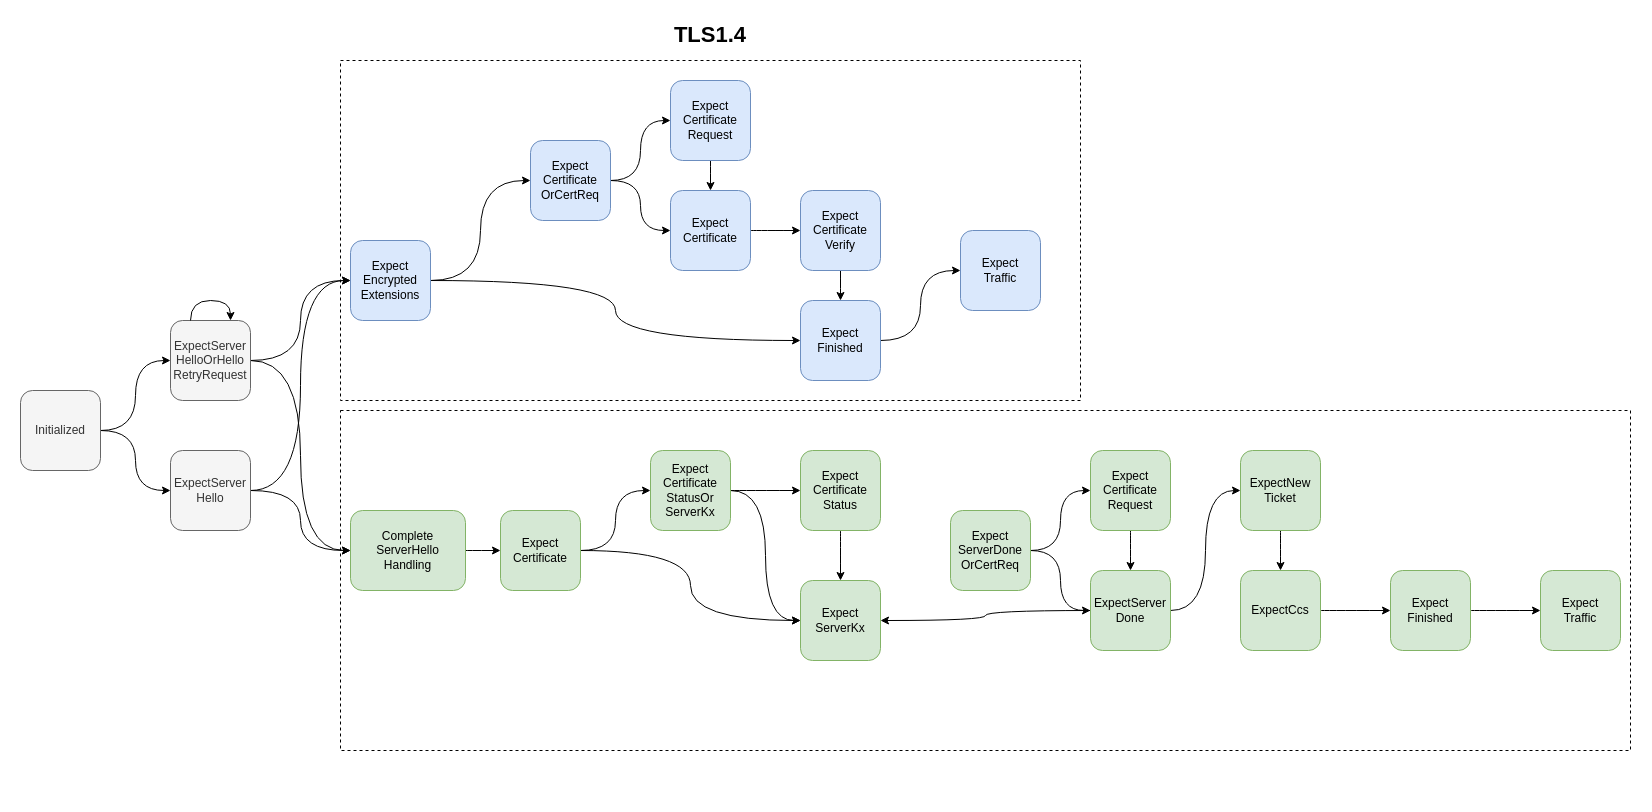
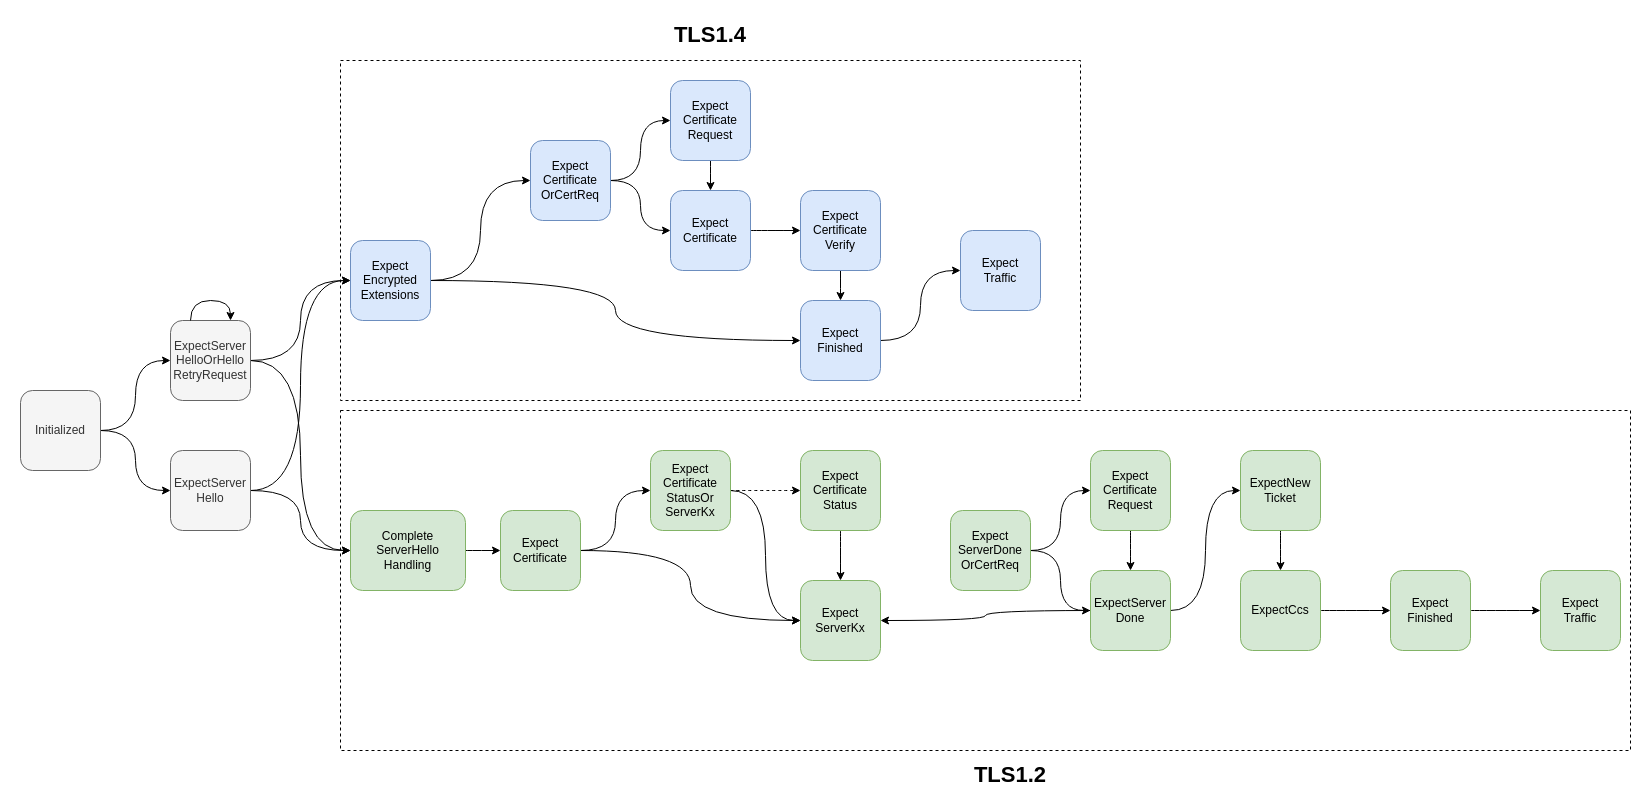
  <mxCell id="0" />
  <mxCell id="1" parent="0" />
  <mxCell id="2" style="edgeStyle=orthogonalEdgeStyle;curved=1;rounded=0;orthogonalLoop=1;jettySize=auto;html=1;exitX=1;exitY=0.5;exitDx=0;exitDy=0;entryX=0;entryY=0.5;entryDx=0;entryDy=0;" edge="1" parent="1" source="4" target="10"><mxGeometry relative="1" as="geometry" /></mxCell>
  <mxCell id="3" style="edgeStyle=orthogonalEdgeStyle;curved=1;rounded=0;orthogonalLoop=1;jettySize=auto;html=1;exitX=1;exitY=0.5;exitDx=0;exitDy=0;entryX=0;entryY=0.5;entryDx=0;entryDy=0;" edge="1" parent="1" source="4" target="7"><mxGeometry relative="1" as="geometry" /></mxCell>
  <mxCell id="4" value="Initialized" style="rounded=1;whiteSpace=wrap;html=1;fillColor=#f5f5f5;fontColor=#333333;strokeColor=#666666;" vertex="1" parent="1"><mxGeometry x="20" y="390" width="80" height="80" as="geometry" /></mxCell>
  <mxCell id="5" style="edgeStyle=orthogonalEdgeStyle;curved=1;rounded=0;orthogonalLoop=1;jettySize=auto;html=1;exitX=1;exitY=0.5;exitDx=0;exitDy=0;entryX=0;entryY=0.5;entryDx=0;entryDy=0;" edge="1" parent="1" source="7" target="15"><mxGeometry relative="1" as="geometry" /></mxCell>
  <mxCell id="6" style="edgeStyle=orthogonalEdgeStyle;curved=1;rounded=0;orthogonalLoop=1;jettySize=auto;html=1;exitX=1;exitY=0.5;exitDx=0;exitDy=0;entryX=0;entryY=0.5;entryDx=0;entryDy=0;" edge="1" parent="1" source="7" target="12"><mxGeometry relative="1" as="geometry" /></mxCell>
  <mxCell id="7" value="ExpectServer&lt;br&gt;Hello" style="rounded=1;whiteSpace=wrap;html=1;fillColor=#f5f5f5;fontColor=#333333;strokeColor=#666666;" vertex="1" parent="1"><mxGeometry x="170" y="450" width="80" height="80" as="geometry" /></mxCell>
  <mxCell id="8" style="edgeStyle=orthogonalEdgeStyle;curved=1;rounded=0;orthogonalLoop=1;jettySize=auto;html=1;exitX=1;exitY=0.5;exitDx=0;exitDy=0;entryX=0;entryY=0.5;entryDx=0;entryDy=0;" edge="1" parent="1" source="10" target="12"><mxGeometry relative="1" as="geometry" /></mxCell>
  <mxCell id="9" style="edgeStyle=orthogonalEdgeStyle;curved=1;rounded=0;orthogonalLoop=1;jettySize=auto;html=1;exitX=1;exitY=0.5;exitDx=0;exitDy=0;entryX=0;entryY=0.5;entryDx=0;entryDy=0;" edge="1" parent="1" source="10" target="15"><mxGeometry relative="1" as="geometry" /></mxCell>
  <mxCell id="10" value="ExpectServer&lt;br&gt;HelloOrHello&lt;br&gt;RetryRequest" style="rounded=1;whiteSpace=wrap;html=1;fillColor=#f5f5f5;fontColor=#333333;strokeColor=#666666;" vertex="1" parent="1"><mxGeometry x="170" y="320" width="80" height="80" as="geometry" /></mxCell>
  <mxCell id="11" style="edgeStyle=orthogonalEdgeStyle;curved=1;rounded=0;orthogonalLoop=1;jettySize=auto;html=1;exitX=1;exitY=0.5;exitDx=0;exitDy=0;entryX=0;entryY=0.5;entryDx=0;entryDy=0;" edge="1" parent="1" source="12" target="19"><mxGeometry relative="1" as="geometry" /></mxCell>
  <mxCell id="12" value="Complete&lt;br&gt;ServerHello&lt;br&gt;Handling" style="rounded=1;whiteSpace=wrap;html=1;fillColor=#d5e8d4;strokeColor=#82b366;" vertex="1" parent="1"><mxGeometry x="350" y="510" width="115" height="80" as="geometry" /></mxCell>
  <mxCell id="13" style="edgeStyle=orthogonalEdgeStyle;curved=1;rounded=0;orthogonalLoop=1;jettySize=auto;html=1;entryX=0;entryY=0.5;entryDx=0;entryDy=0;" edge="1" parent="1" source="15" target="45"><mxGeometry relative="1" as="geometry" /></mxCell>
  <mxCell id="14" style="edgeStyle=orthogonalEdgeStyle;curved=1;rounded=0;orthogonalLoop=1;jettySize=auto;html=1;entryX=0;entryY=0.5;entryDx=0;entryDy=0;" edge="1" parent="1" source="15" target="42"><mxGeometry relative="1" as="geometry" /></mxCell>
  <mxCell id="15" value="Expect&lt;br&gt;Encrypted&lt;br&gt;Extensions" style="rounded=1;whiteSpace=wrap;html=1;fillColor=#dae8fc;strokeColor=#6c8ebf;" vertex="1" parent="1"><mxGeometry x="350" y="240" width="80" height="80" as="geometry" /></mxCell>
  <mxCell id="16" style="edgeStyle=orthogonalEdgeStyle;rounded=0;orthogonalLoop=1;jettySize=auto;html=1;exitX=0.25;exitY=0;exitDx=0;exitDy=0;entryX=0.75;entryY=0;entryDx=0;entryDy=0;curved=1;" edge="1" parent="1" source="10" target="10"><mxGeometry relative="1" as="geometry"><Array as="points"><mxPoint x="190" y="300" /><mxPoint x="230" y="300" /></Array></mxGeometry></mxCell>
  <mxCell id="17" style="edgeStyle=orthogonalEdgeStyle;curved=1;rounded=0;orthogonalLoop=1;jettySize=auto;html=1;exitX=1;exitY=0.5;exitDx=0;exitDy=0;entryX=0;entryY=0.5;entryDx=0;entryDy=0;" edge="1" parent="1" source="19" target="23"><mxGeometry relative="1" as="geometry" /></mxCell>
  <mxCell id="18" style="edgeStyle=orthogonalEdgeStyle;curved=1;rounded=0;orthogonalLoop=1;jettySize=auto;html=1;entryX=0;entryY=0.5;entryDx=0;entryDy=0;" edge="1" parent="1" source="19" target="20"><mxGeometry relative="1" as="geometry" /></mxCell>
  <mxCell id="19" value="Expect&lt;br&gt;Certificate" style="rounded=1;whiteSpace=wrap;html=1;fillColor=#d5e8d4;strokeColor=#82b366;" vertex="1" parent="1"><mxGeometry x="500" y="510" width="80" height="80" as="geometry" /></mxCell>
  <mxCell id="20" value="Expect&lt;br&gt;ServerKx" style="rounded=1;whiteSpace=wrap;html=1;fillColor=#d5e8d4;strokeColor=#82b366;" vertex="1" parent="1"><mxGeometry x="800" y="580" width="80" height="80" as="geometry" /></mxCell>
- <mxCell id="21" style="edgeStyle=orthogonalEdgeStyle;curved=1;rounded=0;orthogonalLoop=1;jettySize=auto;html=1;entryX=0;entryY=0.5;entryDx=0;entryDy=0;" edge="1" parent="1" source="23" target="25"><mxGeometry relative="1" as="geometry" /></mxCell>
+ <mxCell id="21" style="edgeStyle=orthogonalEdgeStyle;curved=1;rounded=0;orthogonalLoop=1;jettySize=auto;html=1;entryX=0;entryY=0.5;entryDx=0;entryDy=0;dashed=1;" edge="1" parent="1" source="23" target="25"><mxGeometry relative="1" as="geometry" /></mxCell>
  <mxCell id="22" style="edgeStyle=orthogonalEdgeStyle;curved=1;rounded=0;orthogonalLoop=1;jettySize=auto;html=1;entryX=0;entryY=0.5;entryDx=0;entryDy=0;" edge="1" parent="1" source="23" target="20"><mxGeometry relative="1" as="geometry" /></mxCell>
  <mxCell id="23" value="Expect&lt;br&gt;Certificate&lt;br&gt;StatusOr&lt;br&gt;ServerKx" style="rounded=1;whiteSpace=wrap;html=1;fillColor=#d5e8d4;strokeColor=#82b366;" vertex="1" parent="1"><mxGeometry x="650" y="450" width="80" height="80" as="geometry" /></mxCell>
  <mxCell id="24" style="edgeStyle=orthogonalEdgeStyle;curved=1;rounded=0;orthogonalLoop=1;jettySize=auto;html=1;entryX=0.5;entryY=0;entryDx=0;entryDy=0;" edge="1" parent="1" source="25" target="20"><mxGeometry relative="1" as="geometry" /></mxCell>
  <mxCell id="25" value="Expect&lt;br&gt;Certificate&lt;br&gt;Status" style="rounded=1;whiteSpace=wrap;html=1;fillColor=#d5e8d4;strokeColor=#82b366;" vertex="1" parent="1"><mxGeometry x="800" y="450" width="80" height="80" as="geometry" /></mxCell>
  <mxCell id="26" style="edgeStyle=orthogonalEdgeStyle;curved=1;rounded=0;orthogonalLoop=1;jettySize=auto;html=1;entryX=0;entryY=0.5;entryDx=0;entryDy=0;" edge="1" parent="1" source="28" target="33"><mxGeometry relative="1" as="geometry" /></mxCell>
  <mxCell id="27" style="edgeStyle=orthogonalEdgeStyle;curved=1;rounded=0;orthogonalLoop=1;jettySize=auto;html=1;entryX=0;entryY=0.5;entryDx=0;entryDy=0;" edge="1" parent="1" source="28" target="30"><mxGeometry relative="1" as="geometry" /></mxCell>
  <mxCell id="28" value="Expect&lt;br&gt;ServerDone&lt;br&gt;OrCertReq" style="rounded=1;whiteSpace=wrap;html=1;fillColor=#d5e8d4;strokeColor=#82b366;" vertex="1" parent="1"><mxGeometry x="950" y="510" width="80" height="80" as="geometry" /></mxCell>
  <mxCell id="29" style="edgeStyle=orthogonalEdgeStyle;curved=1;rounded=0;orthogonalLoop=1;jettySize=auto;html=1;entryX=0.5;entryY=0;entryDx=0;entryDy=0;" edge="1" parent="1" source="30" target="33"><mxGeometry relative="1" as="geometry" /></mxCell>
  <mxCell id="30" value="Expect&lt;br&gt;Certificate&lt;br&gt;Request" style="rounded=1;whiteSpace=wrap;html=1;fillColor=#d5e8d4;strokeColor=#82b366;" vertex="1" parent="1"><mxGeometry x="1090" y="450" width="80" height="80" as="geometry" /></mxCell>
  <mxCell id="31" style="edgeStyle=orthogonalEdgeStyle;curved=1;rounded=0;orthogonalLoop=1;jettySize=auto;html=1;entryX=0;entryY=0.5;entryDx=0;entryDy=0;" edge="1" parent="1" source="33" target="35"><mxGeometry relative="1" as="geometry" /></mxCell>
  <mxCell id="32" style="edgeStyle=orthogonalEdgeStyle;curved=1;rounded=0;orthogonalLoop=1;jettySize=auto;html=1;" edge="1" parent="1" source="33" target="20"><mxGeometry relative="1" as="geometry" /></mxCell>
  <mxCell id="33" value="ExpectServer&lt;br&gt;Done" style="rounded=1;whiteSpace=wrap;html=1;fillColor=#d5e8d4;strokeColor=#82b366;" vertex="1" parent="1"><mxGeometry x="1090" y="570" width="80" height="80" as="geometry" /></mxCell>
  <mxCell id="34" style="edgeStyle=orthogonalEdgeStyle;curved=1;rounded=0;orthogonalLoop=1;jettySize=auto;html=1;entryX=0.5;entryY=0;entryDx=0;entryDy=0;" edge="1" parent="1" source="35" target="37"><mxGeometry relative="1" as="geometry" /></mxCell>
  <mxCell id="35" value="ExpectNew&lt;br&gt;Ticket" style="rounded=1;whiteSpace=wrap;html=1;fillColor=#d5e8d4;strokeColor=#82b366;" vertex="1" parent="1"><mxGeometry x="1240" y="450" width="80" height="80" as="geometry" /></mxCell>
  <mxCell id="36" style="edgeStyle=orthogonalEdgeStyle;curved=1;rounded=0;orthogonalLoop=1;jettySize=auto;html=1;entryX=0;entryY=0.5;entryDx=0;entryDy=0;" edge="1" parent="1" source="37" target="39"><mxGeometry relative="1" as="geometry" /></mxCell>
  <mxCell id="37" value="ExpectCcs" style="rounded=1;whiteSpace=wrap;html=1;fillColor=#d5e8d4;strokeColor=#82b366;" vertex="1" parent="1"><mxGeometry x="1240" y="570" width="80" height="80" as="geometry" /></mxCell>
  <mxCell id="38" style="edgeStyle=orthogonalEdgeStyle;curved=1;rounded=0;orthogonalLoop=1;jettySize=auto;html=1;entryX=0;entryY=0.5;entryDx=0;entryDy=0;" edge="1" parent="1" source="39" target="40"><mxGeometry relative="1" as="geometry" /></mxCell>
  <mxCell id="39" value="Expect&lt;br&gt;Finished" style="rounded=1;whiteSpace=wrap;html=1;fillColor=#d5e8d4;strokeColor=#82b366;" vertex="1" parent="1"><mxGeometry x="1390" y="570" width="80" height="80" as="geometry" /></mxCell>
  <mxCell id="40" value="Expect&lt;br&gt;Traffic" style="rounded=1;whiteSpace=wrap;html=1;fillColor=#d5e8d4;strokeColor=#82b366;" vertex="1" parent="1"><mxGeometry x="1540" y="570" width="80" height="80" as="geometry" /></mxCell>
  <mxCell id="41" style="edgeStyle=orthogonalEdgeStyle;curved=1;rounded=0;orthogonalLoop=1;jettySize=auto;html=1;entryX=0;entryY=0.5;entryDx=0;entryDy=0;" edge="1" parent="1" source="42" target="52"><mxGeometry relative="1" as="geometry" /></mxCell>
  <mxCell id="42" value="Expect&lt;br&gt;Finished" style="rounded=1;whiteSpace=wrap;html=1;fillColor=#dae8fc;strokeColor=#6c8ebf;" vertex="1" parent="1"><mxGeometry x="800" y="300" width="80" height="80" as="geometry" /></mxCell>
  <mxCell id="43" style="edgeStyle=orthogonalEdgeStyle;curved=1;rounded=0;orthogonalLoop=1;jettySize=auto;html=1;entryX=0;entryY=0.5;entryDx=0;entryDy=0;" edge="1" parent="1" source="45" target="47"><mxGeometry relative="1" as="geometry" /></mxCell>
  <mxCell id="44" style="edgeStyle=orthogonalEdgeStyle;curved=1;rounded=0;orthogonalLoop=1;jettySize=auto;html=1;" edge="1" parent="1" source="45" target="49"><mxGeometry relative="1" as="geometry" /></mxCell>
  <mxCell id="45" value="Expect&lt;br&gt;Certificate&lt;br&gt;OrCertReq" style="rounded=1;whiteSpace=wrap;html=1;fillColor=#dae8fc;strokeColor=#6c8ebf;" vertex="1" parent="1"><mxGeometry x="530" y="140" width="80" height="80" as="geometry" /></mxCell>
  <mxCell id="46" style="edgeStyle=orthogonalEdgeStyle;curved=1;rounded=0;orthogonalLoop=1;jettySize=auto;html=1;entryX=0;entryY=0.5;entryDx=0;entryDy=0;" edge="1" parent="1" source="47" target="51"><mxGeometry relative="1" as="geometry" /></mxCell>
  <mxCell id="47" value="Expect&lt;br&gt;Certificate" style="rounded=1;whiteSpace=wrap;html=1;fillColor=#dae8fc;strokeColor=#6c8ebf;" vertex="1" parent="1"><mxGeometry x="670" y="190" width="80" height="80" as="geometry" /></mxCell>
  <mxCell id="48" style="edgeStyle=orthogonalEdgeStyle;curved=1;rounded=0;orthogonalLoop=1;jettySize=auto;html=1;exitX=0.5;exitY=1;exitDx=0;exitDy=0;entryX=0.5;entryY=0;entryDx=0;entryDy=0;" edge="1" parent="1" source="49" target="47"><mxGeometry relative="1" as="geometry" /></mxCell>
  <mxCell id="49" value="Expect&lt;br&gt;Certificate&lt;br&gt;Request" style="rounded=1;whiteSpace=wrap;html=1;fillColor=#dae8fc;strokeColor=#6c8ebf;" vertex="1" parent="1"><mxGeometry x="670" y="80" width="80" height="80" as="geometry" /></mxCell>
  <mxCell id="50" style="edgeStyle=orthogonalEdgeStyle;curved=1;rounded=0;orthogonalLoop=1;jettySize=auto;html=1;entryX=0.5;entryY=0;entryDx=0;entryDy=0;" edge="1" parent="1" source="51" target="42"><mxGeometry relative="1" as="geometry" /></mxCell>
  <mxCell id="51" value="Expect&lt;br&gt;Certificate&lt;br&gt;Verify" style="rounded=1;whiteSpace=wrap;html=1;fillColor=#dae8fc;strokeColor=#6c8ebf;" vertex="1" parent="1"><mxGeometry x="800" y="190" width="80" height="80" as="geometry" /></mxCell>
  <mxCell id="52" value="Expect&lt;br&gt;Traffic" style="rounded=1;whiteSpace=wrap;html=1;fillColor=#dae8fc;strokeColor=#6c8ebf;" vertex="1" parent="1"><mxGeometry x="960" y="230" width="80" height="80" as="geometry" /></mxCell>
  <mxCell id="53" value="" style="rounded=0;whiteSpace=wrap;html=1;dashed=1;fillColor=none;" vertex="1" parent="1"><mxGeometry x="340" y="60" width="740" height="340" as="geometry" /></mxCell>
  <mxCell id="54" value="" style="rounded=0;whiteSpace=wrap;html=1;dashed=1;fillColor=none;" vertex="1" parent="1"><mxGeometry x="340" y="410" width="1290" height="340" as="geometry" /></mxCell>
  <mxCell id="55" value="&lt;b&gt;&lt;font style=&quot;font-size: 22px;&quot;&gt;TLS1.4&lt;/font&gt;&lt;/b&gt;" style="text;html=1;strokeColor=none;fillColor=none;align=center;verticalAlign=middle;whiteSpace=wrap;rounded=0;dashed=1;" vertex="1" parent="1"><mxGeometry x="640" y="20" width="140" height="30" as="geometry" /></mxCell>
+ <mxCell id="56" value="&lt;b&gt;&lt;font style=&quot;font-size: 22px;&quot;&gt;TLS1.2&lt;/font&gt;&lt;/b&gt;" style="text;html=1;strokeColor=none;fillColor=none;align=center;verticalAlign=middle;whiteSpace=wrap;rounded=0;dashed=1;" vertex="1" parent="1"><mxGeometry x="940" y="760" width="140" height="30" as="geometry" /></mxCell>
